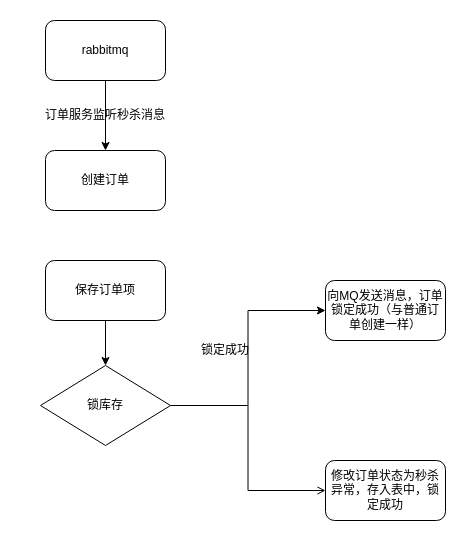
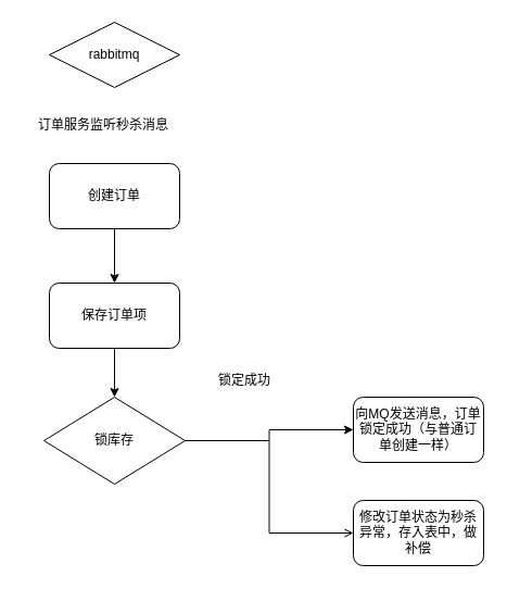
  <mxCell id="0" />
  <mxCell id="1" parent="0" />
- <mxCell id="2" style="edgeStyle=orthogonalEdgeStyle;rounded=0;orthogonalLoop=1;jettySize=auto;html=1;exitX=0.5;exitY=1;exitDx=0;exitDy=0;" edge="1" parent="1" source="3" target="6"><mxGeometry relative="1" as="geometry" /></mxCell>
- <mxCell id="3" value="rabbitmq" style="rounded=1;whiteSpace=wrap;html=1;" vertex="1" parent="1"><mxGeometry x="45" y="20" width="120" height="60" as="geometry" /></mxCell>
- <mxCell id="4" value="订单服务监听秒杀消息" style="text;html=1;strokeColor=none;fillColor=none;align=center;verticalAlign=middle;whiteSpace=wrap;rounded=0;" vertex="1" parent="1"><mxGeometry x="20" y="100" width="170" height="30" as="geometry" /></mxCell>
+ <mxCell id="3" value="rabbitmq" style="rhombus;whiteSpace=wrap;html=1;" vertex="1" parent="1"><mxGeometry x="45" y="20" width="120" height="60" as="geometry" /></mxCell>
+ <mxCell id="4" value="订单服务监听秒杀消息" style="text;html=1;strokeColor=none;fillColor=none;align=center;verticalAlign=middle;whiteSpace=wrap;rounded=0;" vertex="1" parent="1"><mxGeometry x="10" y="100" width="170" height="30" as="geometry" /></mxCell>
+ <mxCell id="5" style="edgeStyle=orthogonalEdgeStyle;rounded=0;orthogonalLoop=1;jettySize=auto;html=1;exitX=0.5;exitY=1;exitDx=0;exitDy=0;entryX=0.5;entryY=0;entryDx=0;entryDy=0;" edge="1" parent="1" source="6" target="8"><mxGeometry relative="1" as="geometry" /></mxCell>
  <mxCell id="6" value="创建订单" style="rounded=1;whiteSpace=wrap;html=1;" vertex="1" parent="1"><mxGeometry x="45" y="150" width="120" height="60" as="geometry" /></mxCell>
  <mxCell id="7" style="edgeStyle=orthogonalEdgeStyle;rounded=0;orthogonalLoop=1;jettySize=auto;html=1;exitX=0.5;exitY=1;exitDx=0;exitDy=0;entryX=0.5;entryY=0;entryDx=0;entryDy=0;" edge="1" parent="1" source="8" target="11"><mxGeometry relative="1" as="geometry"><mxPoint x="105" y="375" as="targetPoint" /></mxGeometry></mxCell>
  <mxCell id="8" value="保存订单项" style="rounded=1;whiteSpace=wrap;html=1;" vertex="1" parent="1"><mxGeometry x="45" y="260" width="120" height="60" as="geometry" /></mxCell>
  <mxCell id="9" style="edgeStyle=orthogonalEdgeStyle;rounded=0;orthogonalLoop=1;jettySize=auto;html=1;exitX=1;exitY=0.5;exitDx=0;exitDy=0;entryX=0;entryY=0.5;entryDx=0;entryDy=0;" edge="1" parent="1" source="11" target="12"><mxGeometry relative="1" as="geometry" /></mxCell>
  <mxCell id="10" style="edgeStyle=orthogonalEdgeStyle;rounded=0;orthogonalLoop=1;jettySize=auto;html=1;exitX=1;exitY=0.5;exitDx=0;exitDy=0;entryX=0;entryY=0.5;entryDx=0;entryDy=0;endArrow=open;" edge="1" parent="1" source="11" target="13"><mxGeometry relative="1" as="geometry" /></mxCell>
  <mxCell id="11" value="锁库存" style="rhombus;whiteSpace=wrap;html=1;" vertex="1" parent="1"><mxGeometry x="40" y="365" width="130" height="80" as="geometry" /></mxCell>
- <mxCell id="12" value="向MQ发送消息，订单锁定成功（与普通订单创建一样）" style="rounded=1;whiteSpace=wrap;html=1;" vertex="1" parent="1"><mxGeometry x="325" y="280" width="120" height="60" as="geometry" /></mxCell>
- <mxCell id="13" value="修改订单状态为秒杀异常，存入表中，锁定成功" style="rounded=1;whiteSpace=wrap;html=1;" vertex="1" parent="1"><mxGeometry x="325" y="460" width="120" height="60" as="geometry" /></mxCell>
+ <mxCell id="12" value="向MQ发送消息，订单锁定成功（与普通订单创建一样）" style="rounded=1;whiteSpace=wrap;html=1;" vertex="1" parent="1"><mxGeometry x="325" y="365" width="120" height="60" as="geometry" /></mxCell>
+ <mxCell id="13" value="修改订单状态为秒杀异常，存入表中，做补偿" style="rounded=1;whiteSpace=wrap;html=1;" vertex="1" parent="1"><mxGeometry x="325" y="460" width="120" height="60" as="geometry" /></mxCell>
  <mxCell id="14" value="锁定成功" style="text;html=1;strokeColor=none;fillColor=none;align=center;verticalAlign=middle;whiteSpace=wrap;rounded=0;" vertex="1" parent="1"><mxGeometry x="195" y="335" width="60" height="30" as="geometry" /></mxCell>
